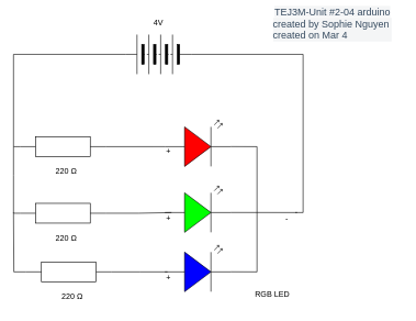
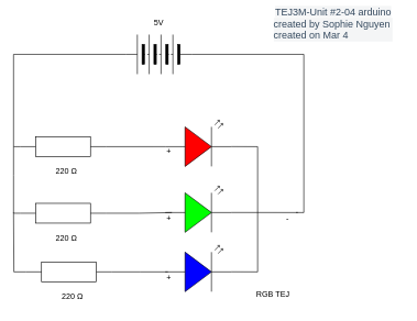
  <mxCell id="0" />
  <mxCell id="1" parent="0" />
  <mxCell id="2" value="" style="group" vertex="1" connectable="0" parent="1"><mxGeometry x="240" y="182" width="213" height="279" as="geometry" /></mxCell>
- <mxCell id="3" value="RGB LED" style="text;html=1;align=center;verticalAlign=middle;resizable=0;points=[];autosize=1;strokeColor=none;fillColor=none;" vertex="1" parent="2"><mxGeometry x="133" y="249" width="80" height="30" as="geometry" /></mxCell>
+ <mxCell id="3" value="RGB TEJ" style="text;html=1;align=center;verticalAlign=middle;resizable=0;points=[];autosize=1;strokeColor=none;fillColor=none;" vertex="1" parent="2"><mxGeometry x="133" y="249" width="80" height="30" as="geometry" /></mxCell>
  <mxCell id="4" style="edgeStyle=none;rounded=0;html=1;endArrow=none;endFill=0;movable=1;resizable=1;rotatable=1;deletable=1;editable=1;connectable=1;entryX=1;entryY=0.57;entryDx=0;entryDy=0;entryPerimeter=0;" edge="1" parent="2" target="5"><mxGeometry relative="1" as="geometry"><mxPoint x="200" y="140" as="targetPoint" /><mxPoint x="211" y="140" as="sourcePoint" /></mxGeometry></mxCell>
  <mxCell id="5" value="" style="verticalLabelPosition=bottom;shadow=0;dashed=0;align=center;html=1;verticalAlign=top;shape=mxgraph.electrical.opto_electronics.led_2;pointerEvents=1;fillColor=#00FF00;movable=1;resizable=1;rotatable=1;deletable=1;editable=1;connectable=1;points=[[0,0.57,0,0,0],[1,0.56,0,0,0]];" vertex="1" parent="2"><mxGeometry x="10" y="100" width="100" height="70" as="geometry" /></mxCell>
  <mxCell id="6" style="edgeStyle=none;rounded=0;html=1;exitX=1;exitY=0.57;exitDx=0;exitDy=0;exitPerimeter=0;endArrow=none;endFill=0;movable=1;resizable=1;rotatable=1;deletable=1;editable=1;connectable=1;" edge="1" parent="2" source="7"><mxGeometry relative="1" as="geometry"><mxPoint x="150" y="140" as="targetPoint" /><Array as="points"><mxPoint x="150" y="230" /></Array></mxGeometry></mxCell>
  <mxCell id="7" value="" style="verticalLabelPosition=bottom;shadow=0;dashed=0;align=center;html=1;verticalAlign=top;shape=mxgraph.electrical.opto_electronics.led_2;pointerEvents=1;fillColor=#0000ff;movable=1;resizable=1;rotatable=1;deletable=1;editable=1;connectable=1;" vertex="1" parent="2"><mxGeometry x="10" y="190" width="100" height="70" as="geometry" /></mxCell>
  <mxCell id="8" style="edgeStyle=none;html=1;exitX=1;exitY=0.57;exitDx=0;exitDy=0;exitPerimeter=0;endArrow=none;endFill=0;rounded=0;movable=1;resizable=1;rotatable=1;deletable=1;editable=1;connectable=1;" edge="1" parent="2" source="9"><mxGeometry relative="1" as="geometry"><mxPoint x="150" y="140" as="targetPoint" /><Array as="points"><mxPoint x="150" y="40" /></Array></mxGeometry></mxCell>
  <mxCell id="9" value="" style="verticalLabelPosition=bottom;shadow=0;dashed=0;align=center;html=1;verticalAlign=top;shape=mxgraph.electrical.opto_electronics.led_2;pointerEvents=1;fillColor=#FF0000;movable=1;resizable=1;rotatable=1;deletable=1;editable=1;connectable=1;" vertex="1" parent="2"><mxGeometry x="10" width="100" height="70" as="geometry" /></mxCell>
  <mxCell id="10" value="+" style="text;html=1;align=center;verticalAlign=middle;resizable=0;points=[];autosize=1;strokeColor=none;fillColor=none;" vertex="1" parent="2"><mxGeometry y="33" width="30" height="30" as="geometry" /></mxCell>
  <mxCell id="11" value="+" style="text;html=1;align=center;verticalAlign=middle;resizable=0;points=[];autosize=1;strokeColor=none;fillColor=none;" vertex="1" parent="2"><mxGeometry y="134" width="30" height="30" as="geometry" /></mxCell>
  <mxCell id="12" value="+" style="text;html=1;align=center;verticalAlign=middle;resizable=0;points=[];autosize=1;strokeColor=none;fillColor=none;" vertex="1" parent="2"><mxGeometry y="224" width="30" height="30" as="geometry" /></mxCell>
  <mxCell id="13" value="-" style="text;html=1;align=center;verticalAlign=middle;resizable=0;points=[];autosize=1;strokeColor=none;fillColor=none;" vertex="1" parent="2"><mxGeometry x="180" y="134" width="30" height="30" as="geometry" /></mxCell>
  <mxCell id="14" style="edgeStyle=orthogonalEdgeStyle;html=1;exitX=0;exitY=0.5;exitDx=0;exitDy=0;exitPerimeter=0;endArrow=none;endFill=0;rounded=0;curved=0;" edge="1" parent="1" source="15"><mxGeometry relative="1" as="geometry"><mxPoint x="20" y="322" as="targetPoint" /></mxGeometry></mxCell>
  <mxCell id="15" value="" style="pointerEvents=1;verticalLabelPosition=bottom;shadow=0;dashed=0;align=center;html=1;verticalAlign=top;shape=mxgraph.electrical.resistors.resistor_1;" vertex="1" parent="1"><mxGeometry x="39" y="397" width="130" height="30" as="geometry" /></mxCell>
  <mxCell id="16" value="220&amp;nbsp;Ω" style="text;html=1;align=center;verticalAlign=middle;resizable=0;points=[];autosize=1;strokeColor=none;fillColor=none;" vertex="1" parent="1"><mxGeometry x="79" y="435" width="60" height="30" as="geometry" /></mxCell>
  <mxCell id="17" style="edgeStyle=orthogonalEdgeStyle;html=1;exitX=1;exitY=0.5;exitDx=0;exitDy=0;exitPerimeter=0;endArrow=none;endFill=0;rounded=0;curved=0;" edge="1" parent="1" source="19"><mxGeometry relative="1" as="geometry"><mxPoint x="260" y="322" as="targetPoint" /></mxGeometry></mxCell>
  <mxCell id="18" style="edgeStyle=orthogonalEdgeStyle;html=1;exitX=0;exitY=0.5;exitDx=0;exitDy=0;exitPerimeter=0;endArrow=none;endFill=0;rounded=0;" edge="1" parent="1" source="19"><mxGeometry relative="1" as="geometry"><mxPoint x="20" y="222" as="targetPoint" /></mxGeometry></mxCell>
  <mxCell id="19" value="" style="pointerEvents=1;verticalLabelPosition=bottom;shadow=0;dashed=0;align=center;html=1;verticalAlign=top;shape=mxgraph.electrical.resistors.resistor_1;" vertex="1" parent="1"><mxGeometry x="30" y="308" width="130" height="30" as="geometry" /></mxCell>
  <mxCell id="20" value="220&amp;nbsp;Ω" style="text;html=1;align=center;verticalAlign=middle;resizable=0;points=[];autosize=1;strokeColor=none;fillColor=none;" vertex="1" parent="1"><mxGeometry x="70" y="346" width="60" height="30" as="geometry" /></mxCell>
  <mxCell id="21" style="edgeStyle=orthogonalEdgeStyle;html=1;exitX=0;exitY=0.5;exitDx=0;exitDy=0;exitPerimeter=0;rounded=0;endArrow=none;endFill=0;entryX=1;entryY=0.5;entryDx=0;entryDy=0;" edge="1" parent="1" source="22" target="26"><mxGeometry relative="1" as="geometry"><mxPoint x="110" y="82" as="targetPoint" /></mxGeometry></mxCell>
  <mxCell id="22" value="" style="pointerEvents=1;verticalLabelPosition=bottom;shadow=0;dashed=0;align=center;html=1;verticalAlign=top;shape=mxgraph.electrical.resistors.resistor_1;" vertex="1" parent="1"><mxGeometry x="30" y="207" width="130" height="30" as="geometry" /></mxCell>
  <mxCell id="23" value="220&amp;nbsp;Ω" style="text;html=1;align=center;verticalAlign=middle;resizable=0;points=[];autosize=1;strokeColor=none;fillColor=none;" vertex="1" parent="1"><mxGeometry x="70" y="245" width="60" height="30" as="geometry" /></mxCell>
  <mxCell id="24" style="edgeStyle=orthogonalEdgeStyle;html=1;exitX=1;exitY=0.5;exitDx=0;exitDy=0;exitPerimeter=0;entryX=0.333;entryY=0.233;entryDx=0;entryDy=0;entryPerimeter=0;endArrow=none;endFill=0;rounded=0;" edge="1" parent="1" source="22" target="10"><mxGeometry relative="1" as="geometry" /></mxCell>
  <mxCell id="25" style="edgeStyle=orthogonalEdgeStyle;html=1;exitX=1;exitY=0.5;exitDx=0;exitDy=0;exitPerimeter=0;endArrow=none;endFill=0;rounded=0;curved=0;" edge="1" parent="1" source="15"><mxGeometry relative="1" as="geometry"><mxPoint x="254" y="412" as="targetPoint" /></mxGeometry></mxCell>
  <mxCell id="26" value="" style="pointerEvents=1;verticalLabelPosition=bottom;shadow=0;dashed=0;align=center;html=1;verticalAlign=top;shape=mxgraph.electrical.miscellaneous.batteryStack;rotation=-180;" vertex="1" parent="1"><mxGeometry x="190" y="52" width="100" height="60" as="geometry" /></mxCell>
  <mxCell id="27" style="edgeStyle=orthogonalEdgeStyle;html=1;entryX=0.942;entryY=0.199;entryDx=0;entryDy=0;entryPerimeter=0;endArrow=none;endFill=0;rounded=0;curved=0;exitX=0;exitY=0.5;exitDx=0;exitDy=0;" edge="1" parent="1" source="26" target="13"><mxGeometry relative="1" as="geometry"><mxPoint x="350" y="102" as="sourcePoint" /><Array as="points"><mxPoint x="460" y="82" /><mxPoint x="460" y="322" /></Array></mxGeometry></mxCell>
- <mxCell id="28" value="4V" style="text;html=1;align=center;verticalAlign=middle;resizable=0;points=[];autosize=1;strokeColor=none;fillColor=none;" vertex="1" parent="1"><mxGeometry x="220" y="20" width="40" height="30" as="geometry" /></mxCell>
+ <mxCell id="28" value="5V" style="text;html=1;align=center;verticalAlign=middle;resizable=0;points=[];autosize=1;strokeColor=none;fillColor=none;" vertex="1" parent="1"><mxGeometry x="220" y="20" width="40" height="30" as="geometry" /></mxCell>
  <mxCell id="29" value="&lt;span style=&quot;color: rgb(52, 73, 94); font-family: ArtifaktElement-Medium, sans-serif; font-size: 15px; text-align: left; background-color: rgb(244, 245, 246);&quot;&gt;TEJ3M-Unit #2-04 arduino&lt;/span&gt;&lt;div style=&quot;-webkit-tap-highlight-color: rgba(0, 0, 0, 0); box-sizing: border-box; color: rgb(52, 73, 94); font-family: ArtifaktElement-Medium, sans-serif; font-size: 15px; text-align: left; background-color: rgb(244, 245, 246);&quot;&gt;created by Sophie Nguyen&amp;nbsp;&lt;/div&gt;&lt;div style=&quot;-webkit-tap-highlight-color: rgba(0, 0, 0, 0); box-sizing: border-box; color: rgb(52, 73, 94); font-family: ArtifaktElement-Medium, sans-serif; font-size: 15px; text-align: left; background-color: rgb(244, 245, 246);&quot;&gt;created on Mar 4&lt;/div&gt;" style="text;html=1;align=center;verticalAlign=middle;whiteSpace=wrap;rounded=0;" vertex="1" parent="1"><mxGeometry x="400" y="20" width="210" height="30" as="geometry" /></mxCell>
